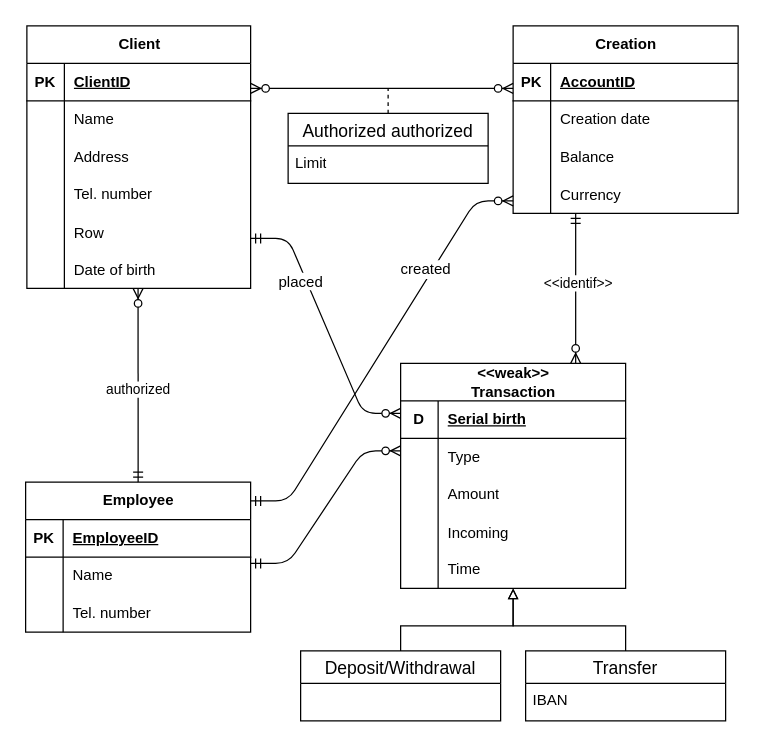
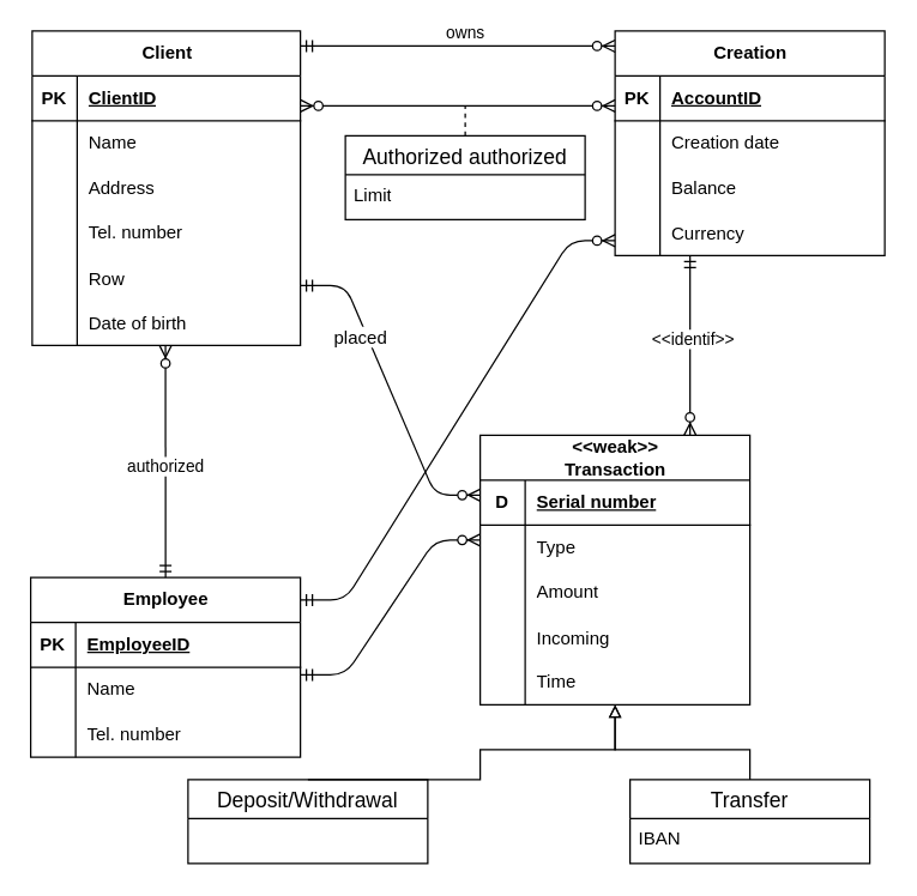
  <mxCell id="0" />
  <mxCell id="1" parent="0" />
  <mxCell id="2" value="Client" style="shape=table;startSize=30;container=1;collapsible=1;childLayout=tableLayout;fixedRows=1;rowLines=0;fontStyle=1;align=center;resizeLast=1;html=1;" parent="1" vertex="1"><mxGeometry x="21" y="20" width="179" height="210" as="geometry" /></mxCell>
  <mxCell id="3" value="" style="shape=tableRow;horizontal=0;startSize=0;swimlaneHead=0;swimlaneBody=0;fillColor=none;collapsible=0;dropTarget=0;points=[[0,0.5],[1,0.5]];portConstraint=eastwest;top=0;left=0;right=0;bottom=1;" parent="2" vertex="1"><mxGeometry y="30" width="179" height="30" as="geometry" /></mxCell>
  <mxCell id="4" value="PK" style="shape=partialRectangle;connectable=0;fillColor=none;top=0;left=0;bottom=0;right=0;fontStyle=1;overflow=hidden;whiteSpace=wrap;html=1;" parent="3" vertex="1"><mxGeometry width="30" height="30" as="geometry"><mxRectangle width="30" height="30" as="alternateBounds" /></mxGeometry></mxCell>
  <mxCell id="5" value="ClientID" style="shape=partialRectangle;connectable=0;fillColor=none;top=0;left=0;bottom=0;right=0;align=left;spacingLeft=6;fontStyle=5;overflow=hidden;whiteSpace=wrap;html=1;" parent="3" vertex="1"><mxGeometry x="30" width="149" height="30" as="geometry"><mxRectangle width="149" height="30" as="alternateBounds" /></mxGeometry></mxCell>
  <mxCell id="6" value="" style="shape=tableRow;horizontal=0;startSize=0;swimlaneHead=0;swimlaneBody=0;fillColor=none;collapsible=0;dropTarget=0;points=[[0,0.5],[1,0.5]];portConstraint=eastwest;top=0;left=0;right=0;bottom=0;" parent="2" vertex="1"><mxGeometry y="60" width="179" height="30" as="geometry" /></mxCell>
  <mxCell id="7" value="" style="shape=partialRectangle;connectable=0;fillColor=none;top=0;left=0;bottom=0;right=0;editable=1;overflow=hidden;whiteSpace=wrap;html=1;" parent="6" vertex="1"><mxGeometry width="30" height="30" as="geometry"><mxRectangle width="30" height="30" as="alternateBounds" /></mxGeometry></mxCell>
  <mxCell id="8" value="Name" style="shape=partialRectangle;connectable=0;fillColor=none;top=0;left=0;bottom=0;right=0;align=left;spacingLeft=6;overflow=hidden;whiteSpace=wrap;html=1;" parent="6" vertex="1"><mxGeometry x="30" width="149" height="30" as="geometry"><mxRectangle width="149" height="30" as="alternateBounds" /></mxGeometry></mxCell>
  <mxCell id="9" value="" style="shape=tableRow;horizontal=0;startSize=0;swimlaneHead=0;swimlaneBody=0;fillColor=none;collapsible=0;dropTarget=0;points=[[0,0.5],[1,0.5]];portConstraint=eastwest;top=0;left=0;right=0;bottom=0;" parent="2" vertex="1"><mxGeometry y="90" width="179" height="30" as="geometry" /></mxCell>
  <mxCell id="10" value="" style="shape=partialRectangle;connectable=0;fillColor=none;top=0;left=0;bottom=0;right=0;editable=1;overflow=hidden;whiteSpace=wrap;html=1;" parent="9" vertex="1"><mxGeometry width="30" height="30" as="geometry"><mxRectangle width="30" height="30" as="alternateBounds" /></mxGeometry></mxCell>
  <mxCell id="11" value="Address" style="shape=partialRectangle;connectable=0;fillColor=none;top=0;left=0;bottom=0;right=0;align=left;spacingLeft=6;overflow=hidden;whiteSpace=wrap;html=1;" parent="9" vertex="1"><mxGeometry x="30" width="149" height="30" as="geometry"><mxRectangle width="149" height="30" as="alternateBounds" /></mxGeometry></mxCell>
  <mxCell id="12" value="" style="shape=tableRow;horizontal=0;startSize=0;swimlaneHead=0;swimlaneBody=0;fillColor=none;collapsible=0;dropTarget=0;points=[[0,0.5],[1,0.5]];portConstraint=eastwest;top=0;left=0;right=0;bottom=0;" parent="2" vertex="1"><mxGeometry y="120" width="179" height="30" as="geometry" /></mxCell>
  <mxCell id="13" value="" style="shape=partialRectangle;connectable=0;fillColor=none;top=0;left=0;bottom=0;right=0;editable=1;overflow=hidden;whiteSpace=wrap;html=1;" parent="12" vertex="1"><mxGeometry width="30" height="30" as="geometry"><mxRectangle width="30" height="30" as="alternateBounds" /></mxGeometry></mxCell>
  <mxCell id="14" value="Tel. number" style="shape=partialRectangle;connectable=0;fillColor=none;top=0;left=0;bottom=0;right=0;align=left;spacingLeft=6;overflow=hidden;whiteSpace=wrap;html=1;" parent="12" vertex="1"><mxGeometry x="30" width="149" height="30" as="geometry"><mxRectangle width="149" height="30" as="alternateBounds" /></mxGeometry></mxCell>
  <mxCell id="15" value="" style="shape=tableRow;horizontal=0;startSize=0;swimlaneHead=0;swimlaneBody=0;fillColor=none;collapsible=0;dropTarget=0;points=[[0,0.5],[1,0.5]];portConstraint=eastwest;top=0;left=0;right=0;bottom=0;" parent="2" vertex="1"><mxGeometry y="150" width="179" height="30" as="geometry" /></mxCell>
  <mxCell id="16" value="" style="shape=partialRectangle;connectable=0;fillColor=none;top=0;left=0;bottom=0;right=0;editable=1;overflow=hidden;" parent="15" vertex="1"><mxGeometry width="30" height="30" as="geometry"><mxRectangle width="30" height="30" as="alternateBounds" /></mxGeometry></mxCell>
  <mxCell id="17" value="Row" style="shape=partialRectangle;connectable=0;fillColor=none;top=0;left=0;bottom=0;right=0;align=left;spacingLeft=6;overflow=hidden;" parent="15" vertex="1"><mxGeometry x="30" width="149" height="30" as="geometry"><mxRectangle width="149" height="30" as="alternateBounds" /></mxGeometry></mxCell>
  <mxCell id="18" value="" style="shape=tableRow;horizontal=0;startSize=0;swimlaneHead=0;swimlaneBody=0;fillColor=none;collapsible=0;dropTarget=0;points=[[0,0.5],[1,0.5]];portConstraint=eastwest;top=0;left=0;right=0;bottom=0;" parent="2" vertex="1"><mxGeometry y="180" width="179" height="30" as="geometry" /></mxCell>
  <mxCell id="19" value="" style="shape=partialRectangle;connectable=0;fillColor=none;top=0;left=0;bottom=0;right=0;editable=1;overflow=hidden;" parent="18" vertex="1"><mxGeometry width="30" height="30" as="geometry"><mxRectangle width="30" height="30" as="alternateBounds" /></mxGeometry></mxCell>
  <mxCell id="20" value="Date of birth" style="shape=partialRectangle;connectable=0;fillColor=none;top=0;left=0;bottom=0;right=0;align=left;spacingLeft=6;overflow=hidden;" parent="18" vertex="1"><mxGeometry x="30" width="149" height="30" as="geometry"><mxRectangle width="149" height="30" as="alternateBounds" /></mxGeometry></mxCell>
  <mxCell id="21" value="Creation" style="shape=table;startSize=30;container=1;collapsible=1;childLayout=tableLayout;fixedRows=1;rowLines=0;fontStyle=1;align=center;resizeLast=1;html=1;" parent="1" vertex="1"><mxGeometry x="410" y="20" width="180" height="150" as="geometry" /></mxCell>
  <mxCell id="22" value="" style="shape=tableRow;horizontal=0;startSize=0;swimlaneHead=0;swimlaneBody=0;fillColor=none;collapsible=0;dropTarget=0;points=[[0,0.5],[1,0.5]];portConstraint=eastwest;top=0;left=0;right=0;bottom=1;" parent="21" vertex="1"><mxGeometry y="30" width="180" height="30" as="geometry" /></mxCell>
  <mxCell id="23" value="PK" style="shape=partialRectangle;connectable=0;fillColor=none;top=0;left=0;bottom=0;right=0;fontStyle=1;overflow=hidden;whiteSpace=wrap;html=1;" parent="22" vertex="1"><mxGeometry width="30" height="30" as="geometry"><mxRectangle width="30" height="30" as="alternateBounds" /></mxGeometry></mxCell>
  <mxCell id="24" value="AccountID" style="shape=partialRectangle;connectable=0;fillColor=none;top=0;left=0;bottom=0;right=0;align=left;spacingLeft=6;fontStyle=5;overflow=hidden;whiteSpace=wrap;html=1;" parent="22" vertex="1"><mxGeometry x="30" width="150" height="30" as="geometry"><mxRectangle width="150" height="30" as="alternateBounds" /></mxGeometry></mxCell>
  <mxCell id="25" value="" style="shape=tableRow;horizontal=0;startSize=0;swimlaneHead=0;swimlaneBody=0;fillColor=none;collapsible=0;dropTarget=0;points=[[0,0.5],[1,0.5]];portConstraint=eastwest;top=0;left=0;right=0;bottom=0;" parent="21" vertex="1"><mxGeometry y="60" width="180" height="30" as="geometry" /></mxCell>
  <mxCell id="26" value="" style="shape=partialRectangle;connectable=0;fillColor=none;top=0;left=0;bottom=0;right=0;editable=1;overflow=hidden;whiteSpace=wrap;html=1;" parent="25" vertex="1"><mxGeometry width="30" height="30" as="geometry"><mxRectangle width="30" height="30" as="alternateBounds" /></mxGeometry></mxCell>
  <mxCell id="27" value="Creation date" style="shape=partialRectangle;connectable=0;fillColor=none;top=0;left=0;bottom=0;right=0;align=left;spacingLeft=6;overflow=hidden;whiteSpace=wrap;html=1;" parent="25" vertex="1"><mxGeometry x="30" width="150" height="30" as="geometry"><mxRectangle width="150" height="30" as="alternateBounds" /></mxGeometry></mxCell>
  <mxCell id="28" value="" style="shape=tableRow;horizontal=0;startSize=0;swimlaneHead=0;swimlaneBody=0;fillColor=none;collapsible=0;dropTarget=0;points=[[0,0.5],[1,0.5]];portConstraint=eastwest;top=0;left=0;right=0;bottom=0;" parent="21" vertex="1"><mxGeometry y="90" width="180" height="30" as="geometry" /></mxCell>
  <mxCell id="29" value="" style="shape=partialRectangle;connectable=0;fillColor=none;top=0;left=0;bottom=0;right=0;editable=1;overflow=hidden;whiteSpace=wrap;html=1;" parent="28" vertex="1"><mxGeometry width="30" height="30" as="geometry"><mxRectangle width="30" height="30" as="alternateBounds" /></mxGeometry></mxCell>
  <mxCell id="30" value="Balance" style="shape=partialRectangle;connectable=0;fillColor=none;top=0;left=0;bottom=0;right=0;align=left;spacingLeft=6;overflow=hidden;whiteSpace=wrap;html=1;" parent="28" vertex="1"><mxGeometry x="30" width="150" height="30" as="geometry"><mxRectangle width="150" height="30" as="alternateBounds" /></mxGeometry></mxCell>
  <mxCell id="31" value="" style="shape=tableRow;horizontal=0;startSize=0;swimlaneHead=0;swimlaneBody=0;fillColor=none;collapsible=0;dropTarget=0;points=[[0,0.5],[1,0.5]];portConstraint=eastwest;top=0;left=0;right=0;bottom=0;" parent="21" vertex="1"><mxGeometry y="120" width="180" height="30" as="geometry" /></mxCell>
  <mxCell id="32" value="" style="shape=partialRectangle;connectable=0;fillColor=none;top=0;left=0;bottom=0;right=0;editable=1;overflow=hidden;" parent="31" vertex="1"><mxGeometry width="30" height="30" as="geometry"><mxRectangle width="30" height="30" as="alternateBounds" /></mxGeometry></mxCell>
  <mxCell id="33" value="Currency" style="shape=partialRectangle;connectable=0;fillColor=none;top=0;left=0;bottom=0;right=0;align=left;spacingLeft=6;overflow=hidden;" parent="31" vertex="1"><mxGeometry x="30" width="150" height="30" as="geometry"><mxRectangle width="150" height="30" as="alternateBounds" /></mxGeometry></mxCell>
  <mxCell id="34" style="edgeStyle=none;html=1;exitX=0.5;exitY=0;exitDx=0;exitDy=0;endArrow=none;endFill=0;dashed=1;" edge="1" parent="1" source="35"><mxGeometry relative="1" as="geometry"><mxPoint x="310" y="70" as="targetPoint" /></mxGeometry></mxCell>
  <mxCell id="35" value="Authorized authorized" style="swimlane;fontStyle=0;childLayout=stackLayout;horizontal=1;startSize=26;horizontalStack=0;resizeParent=1;resizeParentMax=0;resizeLast=0;collapsible=1;marginBottom=0;align=center;fontSize=14;" parent="1" vertex="1"><mxGeometry x="230" y="90" width="160" height="56" as="geometry" /></mxCell>
  <mxCell id="36" value="Limit" style="text;strokeColor=none;fillColor=none;spacingLeft=4;spacingRight=4;overflow=hidden;rotatable=0;points=[[0,0.5],[1,0.5]];portConstraint=eastwest;fontSize=12;whiteSpace=wrap;html=1;" parent="35" vertex="1"><mxGeometry y="26" width="160" height="30" as="geometry" /></mxCell>
  <mxCell id="37" value="&amp;lt;&amp;lt;weak&amp;gt;&amp;gt;&lt;br&gt;&lt;div&gt;Transaction&lt;/div&gt;" style="shape=table;startSize=30;container=1;collapsible=1;childLayout=tableLayout;fixedRows=1;rowLines=0;fontStyle=1;align=center;resizeLast=1;html=1;" parent="1" vertex="1"><mxGeometry x="320" y="290" width="180" height="180" as="geometry" /></mxCell>
  <mxCell id="38" value="" style="shape=tableRow;horizontal=0;startSize=0;swimlaneHead=0;swimlaneBody=0;fillColor=none;collapsible=0;dropTarget=0;points=[[0,0.5],[1,0.5]];portConstraint=eastwest;top=0;left=0;right=0;bottom=1;" parent="37" vertex="1"><mxGeometry y="30" width="180" height="30" as="geometry" /></mxCell>
  <mxCell id="39" value="D" style="shape=partialRectangle;connectable=0;fillColor=none;top=0;left=0;bottom=0;right=0;fontStyle=1;overflow=hidden;whiteSpace=wrap;html=1;" parent="38" vertex="1"><mxGeometry width="30" height="30" as="geometry"><mxRectangle width="30" height="30" as="alternateBounds" /></mxGeometry></mxCell>
- <mxCell id="40" value="Serial birth" style="shape=partialRectangle;connectable=0;fillColor=none;top=0;left=0;bottom=0;right=0;align=left;spacingLeft=6;fontStyle=5;overflow=hidden;whiteSpace=wrap;html=1;" parent="38" vertex="1"><mxGeometry x="30" width="150" height="30" as="geometry"><mxRectangle width="150" height="30" as="alternateBounds" /></mxGeometry></mxCell>
+ <mxCell id="40" value="Serial number" style="shape=partialRectangle;connectable=0;fillColor=none;top=0;left=0;bottom=0;right=0;align=left;spacingLeft=6;fontStyle=5;overflow=hidden;whiteSpace=wrap;html=1;" parent="38" vertex="1"><mxGeometry x="30" width="150" height="30" as="geometry"><mxRectangle width="150" height="30" as="alternateBounds" /></mxGeometry></mxCell>
  <mxCell id="41" value="" style="shape=tableRow;horizontal=0;startSize=0;swimlaneHead=0;swimlaneBody=0;fillColor=none;collapsible=0;dropTarget=0;points=[[0,0.5],[1,0.5]];portConstraint=eastwest;top=0;left=0;right=0;bottom=0;" parent="37" vertex="1"><mxGeometry y="60" width="180" height="30" as="geometry" /></mxCell>
  <mxCell id="42" value="" style="shape=partialRectangle;connectable=0;fillColor=none;top=0;left=0;bottom=0;right=0;editable=1;overflow=hidden;whiteSpace=wrap;html=1;" parent="41" vertex="1"><mxGeometry width="30" height="30" as="geometry"><mxRectangle width="30" height="30" as="alternateBounds" /></mxGeometry></mxCell>
  <mxCell id="43" value="Type" style="shape=partialRectangle;connectable=0;fillColor=none;top=0;left=0;bottom=0;right=0;align=left;spacingLeft=6;overflow=hidden;whiteSpace=wrap;html=1;" parent="41" vertex="1"><mxGeometry x="30" width="150" height="30" as="geometry"><mxRectangle width="150" height="30" as="alternateBounds" /></mxGeometry></mxCell>
  <mxCell id="44" value="" style="shape=tableRow;horizontal=0;startSize=0;swimlaneHead=0;swimlaneBody=0;fillColor=none;collapsible=0;dropTarget=0;points=[[0,0.5],[1,0.5]];portConstraint=eastwest;top=0;left=0;right=0;bottom=0;" parent="37" vertex="1"><mxGeometry y="90" width="180" height="30" as="geometry" /></mxCell>
  <mxCell id="45" value="" style="shape=partialRectangle;connectable=0;fillColor=none;top=0;left=0;bottom=0;right=0;editable=1;overflow=hidden;whiteSpace=wrap;html=1;" parent="44" vertex="1"><mxGeometry width="30" height="30" as="geometry"><mxRectangle width="30" height="30" as="alternateBounds" /></mxGeometry></mxCell>
  <mxCell id="46" value="Amount" style="shape=partialRectangle;connectable=0;fillColor=none;top=0;left=0;bottom=0;right=0;align=left;spacingLeft=6;overflow=hidden;whiteSpace=wrap;html=1;" parent="44" vertex="1"><mxGeometry x="30" width="150" height="30" as="geometry"><mxRectangle width="150" height="30" as="alternateBounds" /></mxGeometry></mxCell>
  <mxCell id="47" value="" style="shape=tableRow;horizontal=0;startSize=0;swimlaneHead=0;swimlaneBody=0;fillColor=none;collapsible=0;dropTarget=0;points=[[0,0.5],[1,0.5]];portConstraint=eastwest;top=0;left=0;right=0;bottom=0;" parent="37" vertex="1"><mxGeometry y="120" width="180" height="30" as="geometry" /></mxCell>
  <mxCell id="48" value="" style="shape=partialRectangle;connectable=0;fillColor=none;top=0;left=0;bottom=0;right=0;editable=1;overflow=hidden;" parent="47" vertex="1"><mxGeometry width="30" height="30" as="geometry"><mxRectangle width="30" height="30" as="alternateBounds" /></mxGeometry></mxCell>
  <mxCell id="49" value="Incoming" style="shape=partialRectangle;connectable=0;fillColor=none;top=0;left=0;bottom=0;right=0;align=left;spacingLeft=6;overflow=hidden;" parent="47" vertex="1"><mxGeometry x="30" width="150" height="30" as="geometry"><mxRectangle width="150" height="30" as="alternateBounds" /></mxGeometry></mxCell>
  <mxCell id="50" value="" style="shape=tableRow;horizontal=0;startSize=0;swimlaneHead=0;swimlaneBody=0;fillColor=none;collapsible=0;dropTarget=0;points=[[0,0.5],[1,0.5]];portConstraint=eastwest;top=0;left=0;right=0;bottom=0;" parent="37" vertex="1"><mxGeometry y="150" width="180" height="30" as="geometry" /></mxCell>
  <mxCell id="51" value="" style="shape=partialRectangle;connectable=0;fillColor=none;top=0;left=0;bottom=0;right=0;editable=1;overflow=hidden;whiteSpace=wrap;html=1;" parent="50" vertex="1"><mxGeometry width="30" height="30" as="geometry"><mxRectangle width="30" height="30" as="alternateBounds" /></mxGeometry></mxCell>
  <mxCell id="52" value="Time" style="shape=partialRectangle;connectable=0;fillColor=none;top=0;left=0;bottom=0;right=0;align=left;spacingLeft=6;overflow=hidden;whiteSpace=wrap;html=1;" parent="50" vertex="1"><mxGeometry x="30" width="150" height="30" as="geometry"><mxRectangle width="150" height="30" as="alternateBounds" /></mxGeometry></mxCell>
  <mxCell id="53" value="Employee" style="shape=table;startSize=30;container=1;collapsible=1;childLayout=tableLayout;fixedRows=1;rowLines=0;fontStyle=1;align=center;resizeLast=1;html=1;" parent="1" vertex="1"><mxGeometry x="20" y="385" width="180" height="120" as="geometry" /></mxCell>
  <mxCell id="54" value="" style="shape=tableRow;horizontal=0;startSize=0;swimlaneHead=0;swimlaneBody=0;fillColor=none;collapsible=0;dropTarget=0;points=[[0,0.5],[1,0.5]];portConstraint=eastwest;top=0;left=0;right=0;bottom=1;" parent="53" vertex="1"><mxGeometry y="30" width="180" height="30" as="geometry" /></mxCell>
  <mxCell id="55" value="PK" style="shape=partialRectangle;connectable=0;fillColor=none;top=0;left=0;bottom=0;right=0;fontStyle=1;overflow=hidden;whiteSpace=wrap;html=1;" parent="54" vertex="1"><mxGeometry width="30" height="30" as="geometry"><mxRectangle width="30" height="30" as="alternateBounds" /></mxGeometry></mxCell>
  <mxCell id="56" value="EmployeeID" style="shape=partialRectangle;connectable=0;fillColor=none;top=0;left=0;bottom=0;right=0;align=left;spacingLeft=6;fontStyle=5;overflow=hidden;whiteSpace=wrap;html=1;" parent="54" vertex="1"><mxGeometry x="30" width="150" height="30" as="geometry"><mxRectangle width="150" height="30" as="alternateBounds" /></mxGeometry></mxCell>
  <mxCell id="57" value="" style="shape=tableRow;horizontal=0;startSize=0;swimlaneHead=0;swimlaneBody=0;fillColor=none;collapsible=0;dropTarget=0;points=[[0,0.5],[1,0.5]];portConstraint=eastwest;top=0;left=0;right=0;bottom=0;" parent="53" vertex="1"><mxGeometry y="60" width="180" height="30" as="geometry" /></mxCell>
  <mxCell id="58" value="" style="shape=partialRectangle;connectable=0;fillColor=none;top=0;left=0;bottom=0;right=0;editable=1;overflow=hidden;whiteSpace=wrap;html=1;" parent="57" vertex="1"><mxGeometry width="30" height="30" as="geometry"><mxRectangle width="30" height="30" as="alternateBounds" /></mxGeometry></mxCell>
  <mxCell id="59" value="Name" style="shape=partialRectangle;connectable=0;fillColor=none;top=0;left=0;bottom=0;right=0;align=left;spacingLeft=6;overflow=hidden;whiteSpace=wrap;html=1;" parent="57" vertex="1"><mxGeometry x="30" width="150" height="30" as="geometry"><mxRectangle width="150" height="30" as="alternateBounds" /></mxGeometry></mxCell>
  <mxCell id="60" value="" style="shape=tableRow;horizontal=0;startSize=0;swimlaneHead=0;swimlaneBody=0;fillColor=none;collapsible=0;dropTarget=0;points=[[0,0.5],[1,0.5]];portConstraint=eastwest;top=0;left=0;right=0;bottom=0;" parent="53" vertex="1"><mxGeometry y="90" width="180" height="30" as="geometry" /></mxCell>
  <mxCell id="61" value="" style="shape=partialRectangle;connectable=0;fillColor=none;top=0;left=0;bottom=0;right=0;editable=1;overflow=hidden;whiteSpace=wrap;html=1;" parent="60" vertex="1"><mxGeometry width="30" height="30" as="geometry"><mxRectangle width="30" height="30" as="alternateBounds" /></mxGeometry></mxCell>
  <mxCell id="62" value="Tel. number" style="shape=partialRectangle;connectable=0;fillColor=none;top=0;left=0;bottom=0;right=0;align=left;spacingLeft=6;overflow=hidden;whiteSpace=wrap;html=1;" parent="60" vertex="1"><mxGeometry x="30" width="150" height="30" as="geometry"><mxRectangle width="150" height="30" as="alternateBounds" /></mxGeometry></mxCell>
- <mxCell id="63" value="Deposit/Withdrawal" style="swimlane;fontStyle=0;childLayout=stackLayout;horizontal=1;startSize=26;horizontalStack=0;resizeParent=1;resizeParentMax=0;resizeLast=0;collapsible=1;marginBottom=0;align=center;fontSize=14;" parent="1" vertex="1"><mxGeometry x="240" y="520" width="160" height="56" as="geometry" /></mxCell>
+ <mxCell id="63" value="Deposit/Withdrawal" style="swimlane;fontStyle=0;childLayout=stackLayout;horizontal=1;startSize=26;horizontalStack=0;resizeParent=1;resizeParentMax=0;resizeLast=0;collapsible=1;marginBottom=0;align=center;fontSize=14;" parent="1" vertex="1"><mxGeometry x="125" y="520" width="160" height="56" as="geometry" /></mxCell>
  <mxCell id="64" style="edgeStyle=orthogonalEdgeStyle;rounded=0;orthogonalLoop=1;jettySize=auto;html=1;exitX=0.5;exitY=0;exitDx=0;exitDy=0;endArrow=block;endFill=0;" parent="1" source="65" edge="1"><mxGeometry relative="1" as="geometry"><mxPoint x="410" y="470" as="targetPoint" /><Array as="points"><mxPoint x="500" y="500" /><mxPoint x="410" y="500" /></Array></mxGeometry></mxCell>
  <mxCell id="65" value="Transfer" style="swimlane;fontStyle=0;childLayout=stackLayout;horizontal=1;startSize=26;horizontalStack=0;resizeParent=1;resizeParentMax=0;resizeLast=0;collapsible=1;marginBottom=0;align=center;fontSize=14;" parent="1" vertex="1"><mxGeometry x="420" y="520" width="160" height="56" as="geometry" /></mxCell>
  <mxCell id="66" value="IBAN" style="text;strokeColor=none;fillColor=none;spacingLeft=4;spacingRight=4;overflow=hidden;rotatable=0;points=[[0,0.5],[1,0.5]];portConstraint=eastwest;fontSize=12;whiteSpace=wrap;html=1;" parent="65" vertex="1"><mxGeometry y="26" width="160" height="30" as="geometry" /></mxCell>
  <mxCell id="67" style="edgeStyle=orthogonalEdgeStyle;rounded=0;orthogonalLoop=1;jettySize=auto;html=1;exitX=0.5;exitY=0;exitDx=0;exitDy=0;entryX=0.5;entryY=1;entryDx=0;entryDy=0;entryPerimeter=0;endArrow=block;endFill=0;" parent="1" source="63" edge="1"><mxGeometry relative="1" as="geometry"><mxPoint x="410" y="470" as="targetPoint" /><Array as="points"><mxPoint x="320" y="500" /><mxPoint x="410" y="500" /></Array></mxGeometry></mxCell>
+ <mxCell id="68" value="" style="edgeStyle=entityRelationEdgeStyle;fontSize=12;html=1;endArrow=ERzeroToMany;startArrow=ERmandOne;entryX=0;entryY=0.067;entryDx=0;entryDy=0;entryPerimeter=0;exitX=1;exitY=0.048;exitDx=0;exitDy=0;exitPerimeter=0;" edge="1" parent="1" source="2" target="21"><mxGeometry width="100" height="100" relative="1" as="geometry"><mxPoint x="200" y="20" as="sourcePoint" /><mxPoint x="410" y="24.55" as="targetPoint" /></mxGeometry></mxCell>
+ <mxCell id="69" value="owns" style="edgeLabel;html=1;align=center;verticalAlign=middle;resizable=0;points=[];" vertex="1" connectable="0" parent="68"><mxGeometry x="0.238" y="2" relative="1" as="geometry"><mxPoint x="-20" y="-8" as="offset" /></mxGeometry></mxCell>
  <mxCell id="70" value="" style="edgeStyle=entityRelationEdgeStyle;fontSize=12;html=1;endArrow=ERzeroToMany;endFill=1;startArrow=ERzeroToMany;entryX=0;entryY=0.667;entryDx=0;entryDy=0;entryPerimeter=0;" edge="1" parent="1" target="22"><mxGeometry width="100" height="100" relative="1" as="geometry"><mxPoint x="200" y="70" as="sourcePoint" /><mxPoint x="370" y="60" as="targetPoint" /></mxGeometry></mxCell>
  <mxCell id="71" value="" style="edgeStyle=entityRelationEdgeStyle;fontSize=12;html=1;endArrow=ERzeroToMany;startArrow=ERmandOne;exitX=1;exitY=0.125;exitDx=0;exitDy=0;exitPerimeter=0;entryX=0;entryY=0.667;entryDx=0;entryDy=0;entryPerimeter=0;" edge="1" parent="1" source="53" target="31"><mxGeometry width="100" height="100" relative="1" as="geometry"><mxPoint x="210" y="390" as="sourcePoint" /><mxPoint x="360" y="220" as="targetPoint" /><Array as="points"><mxPoint x="200" y="360" /></Array></mxGeometry></mxCell>
  <mxCell id="72" value="" style="edgeStyle=entityRelationEdgeStyle;fontSize=12;html=1;endArrow=ERzeroToMany;startArrow=ERmandOne;entryX=0;entryY=0.333;entryDx=0;entryDy=0;entryPerimeter=0;" edge="1" parent="1" target="41"><mxGeometry width="100" height="100" relative="1" as="geometry"><mxPoint x="200" y="450" as="sourcePoint" /><mxPoint x="300" y="350" as="targetPoint" /></mxGeometry></mxCell>
  <mxCell id="73" value="" style="edgeStyle=entityRelationEdgeStyle;fontSize=12;html=1;endArrow=ERzeroToMany;startArrow=ERmandOne;entryX=0;entryY=0.333;entryDx=0;entryDy=0;entryPerimeter=0;exitX=1;exitY=0.667;exitDx=0;exitDy=0;exitPerimeter=0;" edge="1" parent="1" source="15" target="38"><mxGeometry width="100" height="100" relative="1" as="geometry"><mxPoint x="210" y="200" as="sourcePoint" /><mxPoint x="40" y="230" as="targetPoint" /></mxGeometry></mxCell>
- <mxCell id="74" value="created" style="text;html=1;align=center;verticalAlign=middle;resizable=0;points=[];autosize=1;strokeColor=none;fillColor=none;labelBackgroundColor=default;" vertex="1" parent="1"><mxGeometry x="310" y="200" width="60" height="30" as="geometry" /></mxCell>
  <mxCell id="75" value="&lt;span style=&quot;background-color: light-dark(#ffffff, var(--ge-dark-color, #121212));&quot;&gt;placed&lt;/span&gt;" style="text;html=1;align=center;verticalAlign=middle;resizable=0;points=[];autosize=1;strokeColor=none;fillColor=none;rotation=0;" vertex="1" parent="1"><mxGeometry x="210" y="210" width="60" height="30" as="geometry" /></mxCell>
  <mxCell id="76" value="" style="fontSize=12;html=1;endArrow=ERzeroToMany;startArrow=ERmandOne;entryX=0.778;entryY=0;entryDx=0;entryDy=0;entryPerimeter=0;exitX=0.278;exitY=1;exitDx=0;exitDy=0;exitPerimeter=0;" edge="1" parent="1" source="31" target="37"><mxGeometry width="100" height="100" relative="1" as="geometry"><mxPoint x="460" y="180" as="sourcePoint" /><mxPoint x="580" y="210" as="targetPoint" /></mxGeometry></mxCell>
  <mxCell id="77" value="&amp;lt;&amp;lt;identif&amp;gt;&amp;gt;" style="edgeLabel;html=1;align=center;verticalAlign=middle;resizable=0;points=[];" vertex="1" connectable="0" parent="76"><mxGeometry x="-0.23" y="1" relative="1" as="geometry"><mxPoint y="9" as="offset" /></mxGeometry></mxCell>
  <mxCell id="78" value="" style="fontSize=12;html=1;endArrow=ERzeroToMany;startArrow=ERmandOne;entryX=0.497;entryY=1;entryDx=0;entryDy=0;entryPerimeter=0;exitX=0.5;exitY=0;exitDx=0;exitDy=0;" edge="1" parent="1" source="53" target="18"><mxGeometry width="100" height="100" relative="1" as="geometry"><mxPoint x="110" y="370" as="sourcePoint" /><mxPoint x="110" y="240" as="targetPoint" /></mxGeometry></mxCell>
  <mxCell id="79" value="authorized" style="edgeLabel;html=1;align=center;verticalAlign=middle;resizable=0;points=[];" vertex="1" connectable="0" parent="78"><mxGeometry x="-0.11" y="1" relative="1" as="geometry"><mxPoint x="1" y="-6" as="offset" /></mxGeometry></mxCell>
